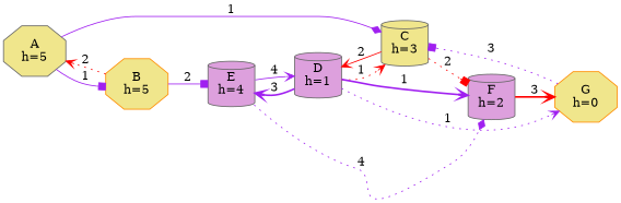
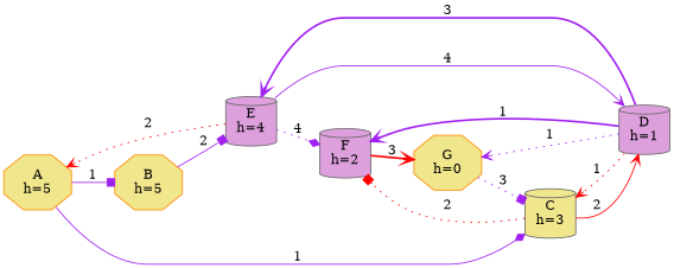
  digraph {
    rankdir=LR
    node [color=gray40 fillcolor=khaki shape=cylinder style=filled]
    edge [arrowhead=vee color=purple style=dotted]
-   n1 [label="A\nh=5" shape=octagon]
+   n1 [color=darkorange label="A\nh=5" shape=octagon]
    n2 [color=darkorange label="B\nh=5" shape=octagon]
    n3 [label="C\nh=3"]
    n4 [fillcolor=plum label="E\nh=4"]
    n5 [fillcolor=plum label="D\nh=1"]
    n6 [fillcolor=plum label="F\nh=2"]
    n7 [color=darkorange label="G\nh=0" shape=octagon]
    n1 -> n2 [arrowhead=box label=1 style=solid]
    n1 -> n3 [arrowhead=diamond label=1 style=solid]
-   n2 -> n1 [color=red label=2]
+   n4 -> n1 [color=red label=2]
    n2 -> n4 [arrowhead=box label=2 style=solid]
    n3 -> n5 [color=red label=2 style=solid]
    n3 -> n6 [arrowhead=box color=red label=2]
    n4 -> n5 [label=4 style=solid]
    n4 -> n6 [arrowhead=diamond label=4]
    n5 -> n3 [color=red label=1]
    n5 -> n4 [label=3 style=bold]
    n5 -> n6 [label=1 style=bold]
    n5 -> n7 [label=1]
    n6 -> n7 [color=red label=3 style=bold]
    n7 -> n3 [arrowhead=box label=3]
  }
